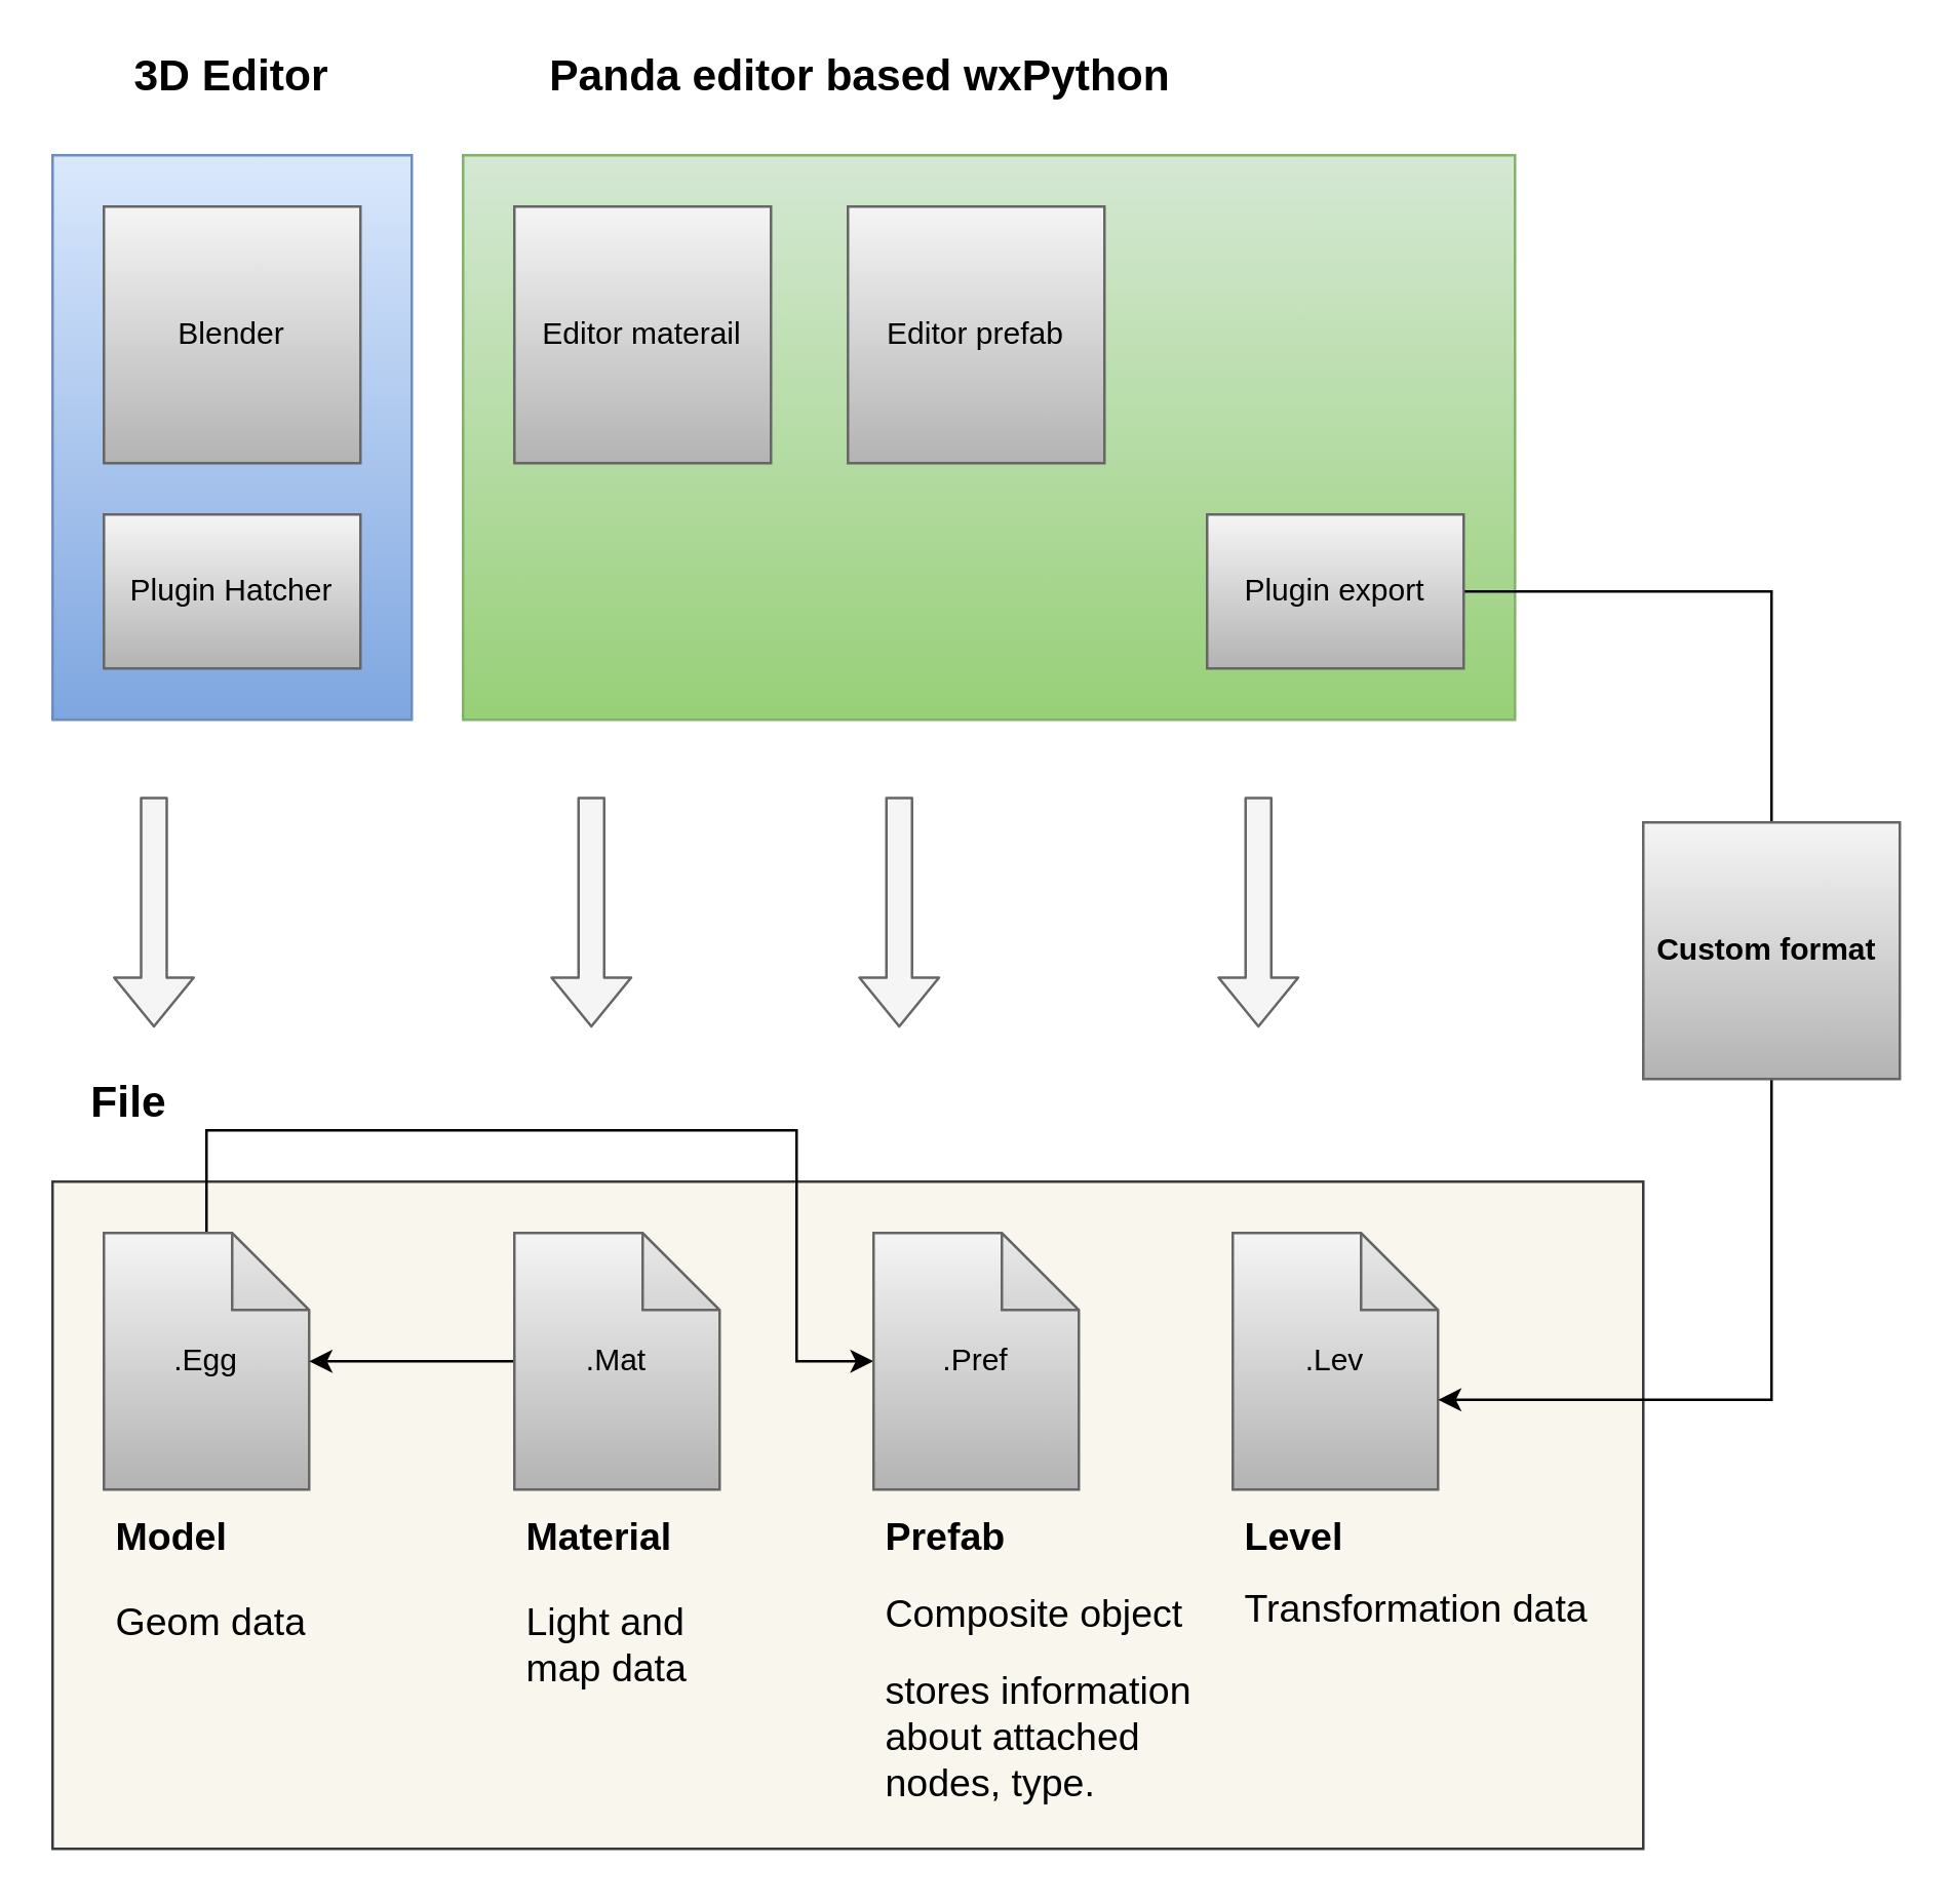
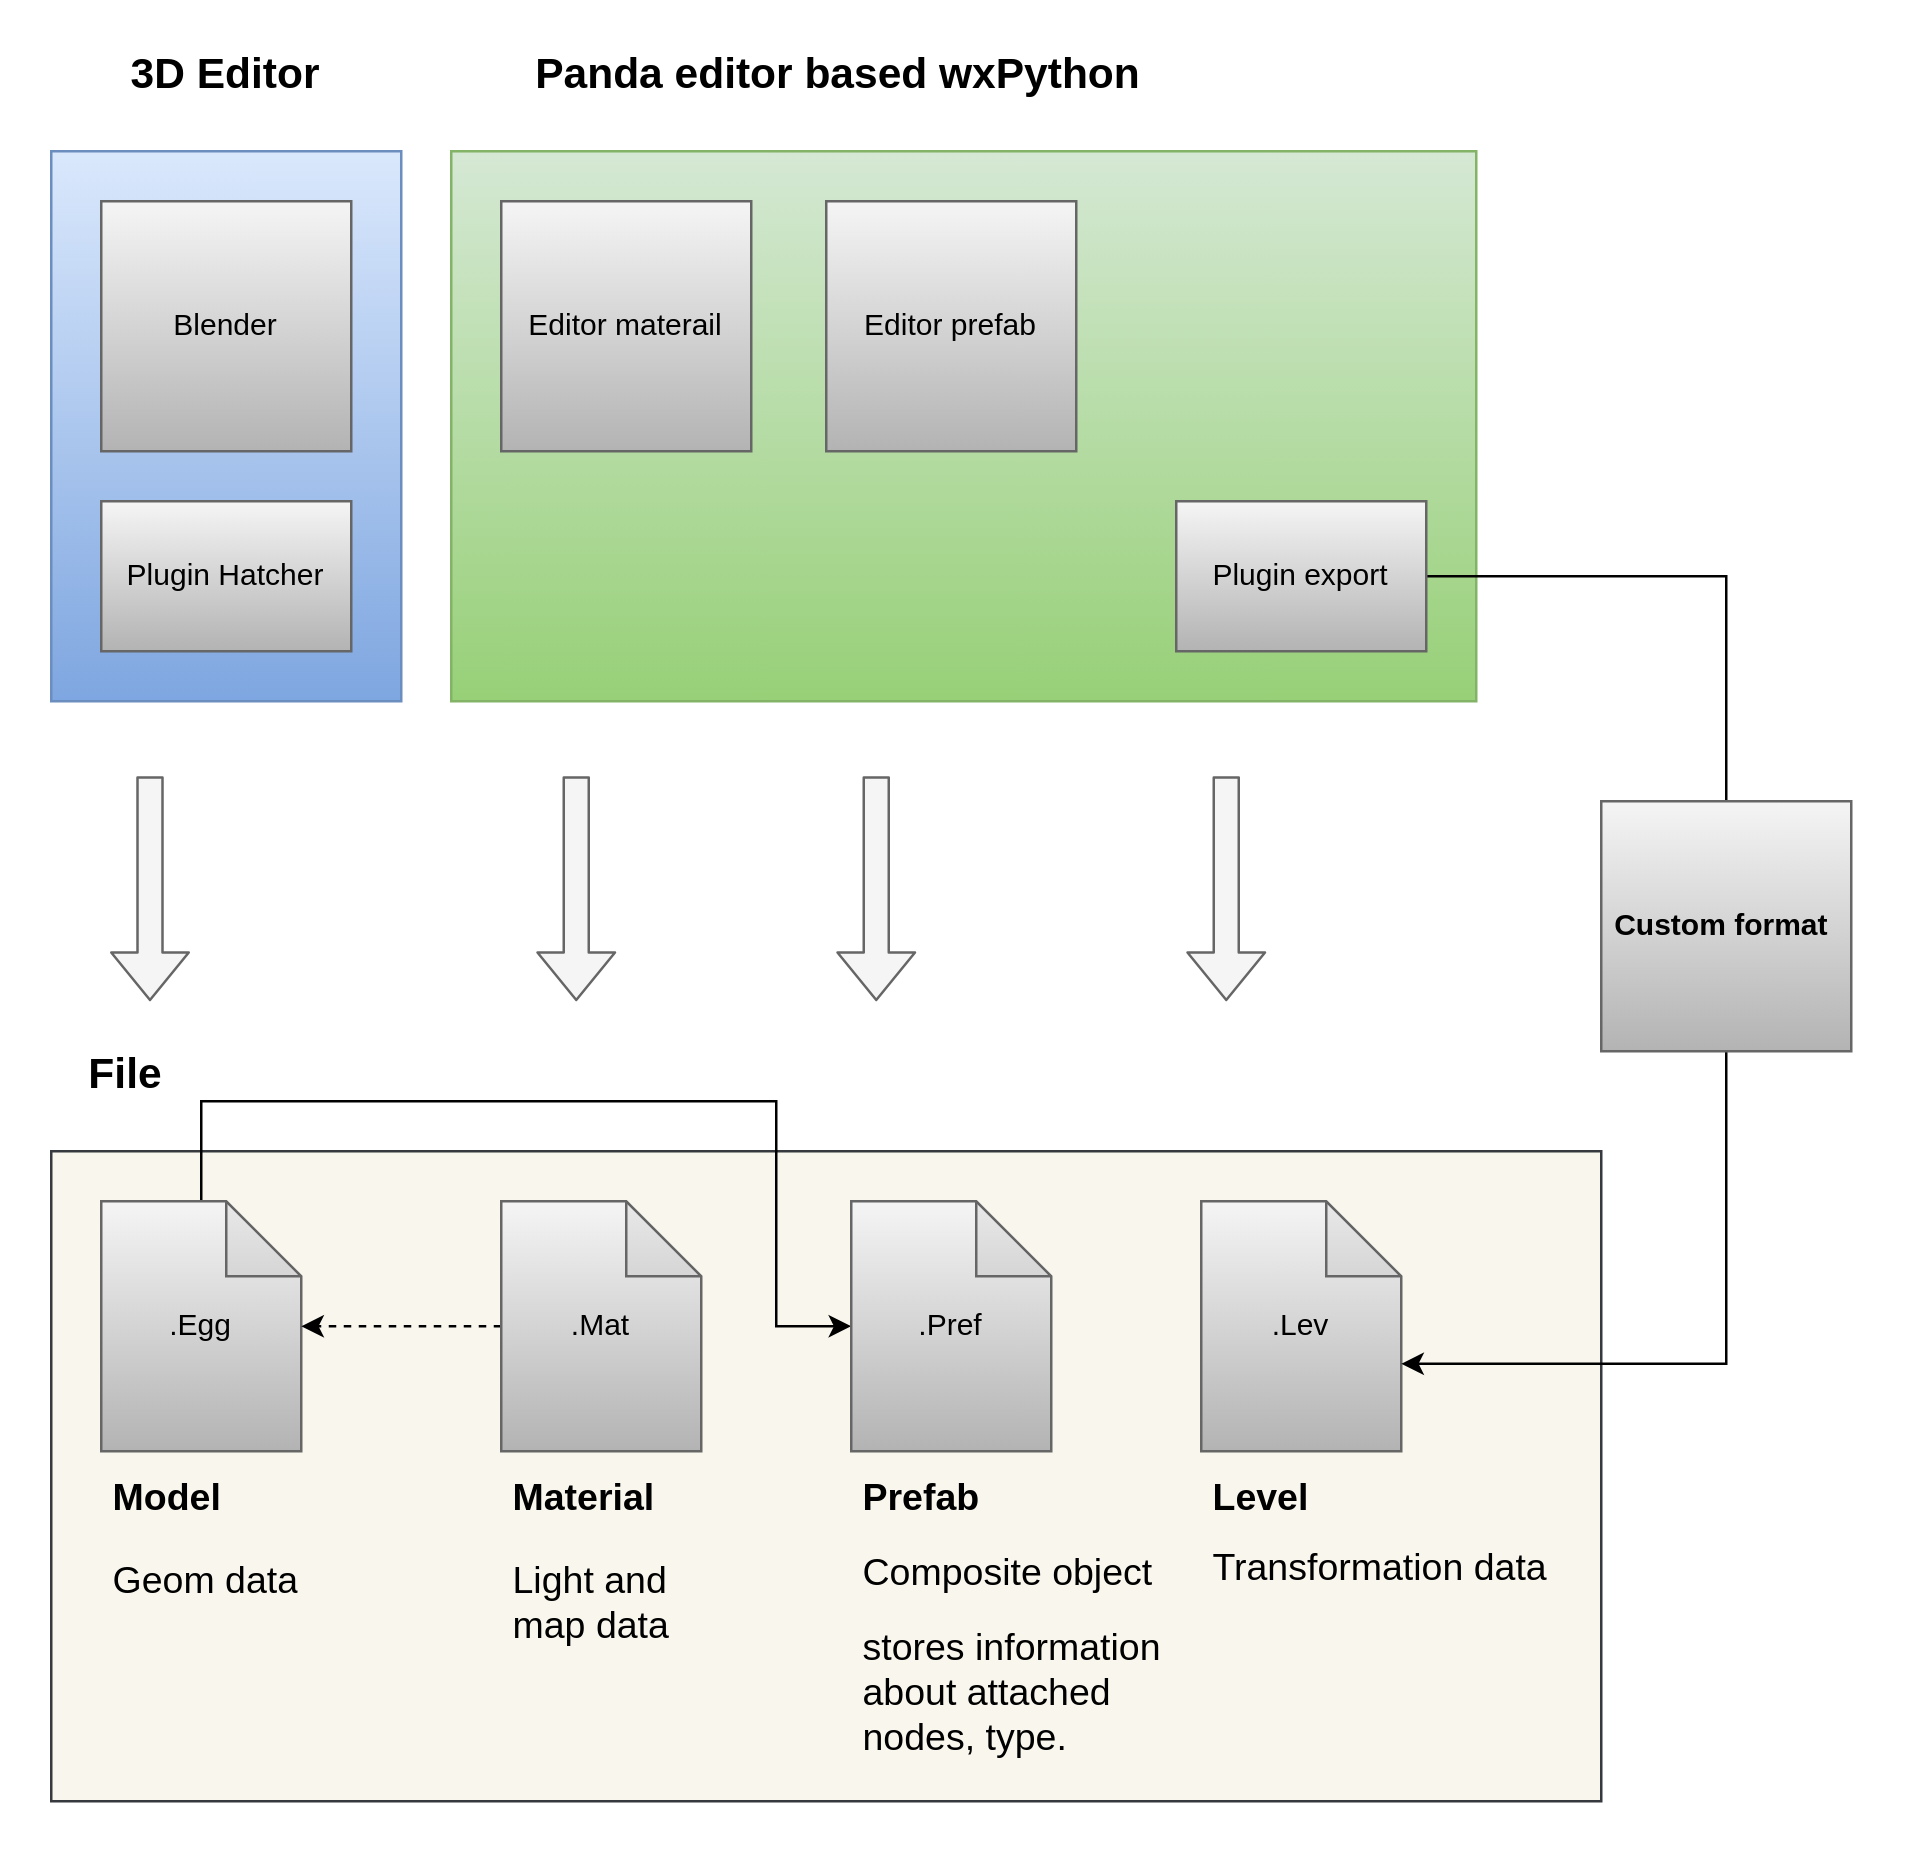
  <mxCell id="0" />
  <mxCell id="1" parent="0" />
  <mxCell id="2" value="" style="rounded=0;whiteSpace=wrap;html=1;fillColor=#f9f7ed;strokeColor=#36393d;" vertex="1" parent="1"><mxGeometry x="20" y="460" width="620" height="260" as="geometry" /></mxCell>
  <mxCell id="3" value="" style="rounded=0;whiteSpace=wrap;html=1;fillColor=#dae8fc;strokeColor=#6c8ebf;gradientColor=#7ea6e0;" vertex="1" parent="1"><mxGeometry x="20" y="60" width="140" height="220" as="geometry" /></mxCell>
  <mxCell id="4" value="" style="rounded=0;whiteSpace=wrap;html=1;fillColor=#d5e8d4;strokeColor=#82b366;gradientColor=#97d077;" vertex="1" parent="1"><mxGeometry x="180" y="60" width="410" height="220" as="geometry" /></mxCell>
  <mxCell id="5" value="&lt;font style=&quot;font-size: 12px&quot;&gt;Blender&lt;/font&gt;" style="whiteSpace=wrap;html=1;aspect=fixed;fillColor=#f5f5f5;strokeColor=#666666;gradientColor=#b3b3b3;" vertex="1" parent="1"><mxGeometry x="40" y="80" width="100" height="100" as="geometry" /></mxCell>
  <mxCell id="6" value="&lt;font style=&quot;font-size: 12px&quot;&gt;Editor materail&lt;/font&gt;" style="whiteSpace=wrap;html=1;aspect=fixed;fillColor=#f5f5f5;strokeColor=#666666;gradientColor=#b3b3b3;" vertex="1" parent="1"><mxGeometry x="200" y="80" width="100" height="100" as="geometry" /></mxCell>
  <mxCell id="7" style="edgeStyle=orthogonalEdgeStyle;rounded=0;orthogonalLoop=1;jettySize=auto;html=1;exitX=0.5;exitY=1;exitDx=0;exitDy=0;exitPerimeter=0;fontColor=#FFFF99;" edge="1" parent="1" source="8" target="27"><mxGeometry relative="1" as="geometry"><Array as="points"><mxPoint x="80" y="440" /><mxPoint x="310" y="440" /><mxPoint x="310" y="530" /></Array></mxGeometry></mxCell>
  <mxCell id="8" value=".Egg" style="shape=note;whiteSpace=wrap;html=1;backgroundOutline=1;darkOpacity=0.05;fillColor=#f5f5f5;strokeColor=#666666;gradientColor=#b3b3b3;" vertex="1" parent="1"><mxGeometry x="40" y="480" width="80" height="100" as="geometry" /></mxCell>
  <mxCell id="9" value="" style="shape=flexArrow;endArrow=classic;html=1;fillColor=#f5f5f5;strokeColor=#666666;" edge="1" parent="1"><mxGeometry width="50" height="50" relative="1" as="geometry"><mxPoint x="59.5" y="310" as="sourcePoint" /><mxPoint x="59.5" y="400" as="targetPoint" /></mxGeometry></mxCell>
- <mxCell id="10" style="edgeStyle=orthogonalEdgeStyle;rounded=0;orthogonalLoop=1;jettySize=auto;html=1;exitX=0;exitY=0.5;exitDx=0;exitDy=0;exitPerimeter=0;fontColor=#FFFF99;" edge="1" parent="1" source="11" target="8"><mxGeometry relative="1" as="geometry" /></mxCell>
+ <mxCell id="10" style="edgeStyle=orthogonalEdgeStyle;rounded=0;orthogonalLoop=1;jettySize=auto;html=1;exitX=0;exitY=0.5;exitDx=0;exitDy=0;exitPerimeter=0;fontColor=#FFFF99;dashed=1;" edge="1" parent="1" source="11" target="8"><mxGeometry relative="1" as="geometry" /></mxCell>
  <mxCell id="11" value=".Mat" style="shape=note;whiteSpace=wrap;html=1;backgroundOutline=1;darkOpacity=0.05;gradientColor=#b3b3b3;fillColor=#f5f5f5;strokeColor=#666666;" vertex="1" parent="1"><mxGeometry x="200" y="480" width="80" height="100" as="geometry" /></mxCell>
  <mxCell id="12" value="&lt;h1 style=&quot;font-size: 15px&quot;&gt;&lt;font style=&quot;font-size: 15px&quot;&gt;Model&lt;/font&gt;&lt;/h1&gt;&lt;p style=&quot;font-size: 15px&quot;&gt;Geom data&lt;/p&gt;&lt;p style=&quot;font-size: 15px&quot;&gt;&lt;br&gt;&lt;/p&gt;" style="text;html=1;strokeColor=none;fillColor=none;spacing=5;spacingTop=-20;whiteSpace=wrap;overflow=hidden;rounded=0;" vertex="1" parent="1"><mxGeometry x="40" y="590" width="90" height="70" as="geometry" /></mxCell>
  <mxCell id="13" value="" style="shape=flexArrow;endArrow=classic;html=1;fillColor=#f5f5f5;strokeColor=#666666;" edge="1" parent="1"><mxGeometry width="50" height="50" relative="1" as="geometry"><mxPoint x="230" y="310" as="sourcePoint" /><mxPoint x="230" y="400" as="targetPoint" /></mxGeometry></mxCell>
  <mxCell id="14" value="" style="shape=flexArrow;endArrow=classic;html=1;fillColor=#f5f5f5;strokeColor=#666666;" edge="1" parent="1"><mxGeometry width="50" height="50" relative="1" as="geometry"><mxPoint x="490" y="310" as="sourcePoint" /><mxPoint x="490" y="400" as="targetPoint" /></mxGeometry></mxCell>
  <mxCell id="15" value=".Lev" style="shape=note;whiteSpace=wrap;html=1;backgroundOutline=1;darkOpacity=0.05;gradientColor=#b3b3b3;fillColor=#f5f5f5;strokeColor=#666666;" vertex="1" parent="1"><mxGeometry x="480" y="480" width="80" height="100" as="geometry" /></mxCell>
  <mxCell id="16" value="&lt;h1 style=&quot;font-size: 15px&quot;&gt;&lt;font style=&quot;font-size: 15px&quot;&gt;Material&lt;/font&gt;&lt;/h1&gt;&lt;p style=&quot;font-size: 15px&quot;&gt;Light and map&amp;nbsp;&lt;span&gt;data&lt;/span&gt;&lt;/p&gt;&lt;p style=&quot;font-size: 15px&quot;&gt;&lt;br&gt;&lt;/p&gt;" style="text;html=1;strokeColor=none;fillColor=none;spacing=5;spacingTop=-20;whiteSpace=wrap;overflow=hidden;rounded=0;" vertex="1" parent="1"><mxGeometry x="200" y="590" width="90" height="70" as="geometry" /></mxCell>
  <mxCell id="17" value="&lt;h1 style=&quot;font-size: 15px&quot;&gt;Level&amp;nbsp;&lt;/h1&gt;&lt;span style=&quot;font-size: 15px&quot;&gt;Transformation&amp;nbsp;&lt;/span&gt;&lt;span style=&quot;font-size: 15px&quot;&gt;data&lt;/span&gt;&lt;span style=&quot;font-size: 15px&quot;&gt;&lt;br&gt;&lt;/span&gt;&lt;p style=&quot;font-size: 15px&quot;&gt;&lt;br&gt;&lt;/p&gt;" style="text;html=1;strokeColor=none;fillColor=none;spacing=5;spacingTop=-20;whiteSpace=wrap;overflow=hidden;rounded=0;" vertex="1" parent="1"><mxGeometry x="480" y="590" width="146.5" height="70" as="geometry" /></mxCell>
  <mxCell id="18" value="&lt;font style=&quot;font-size: 17px&quot;&gt;&lt;b&gt;3D Editor&lt;/b&gt;&lt;/font&gt;" style="text;html=1;strokeColor=none;fillColor=none;align=center;verticalAlign=middle;whiteSpace=wrap;rounded=0;" vertex="1" parent="1"><mxGeometry x="30" y="20" width="120" height="20" as="geometry" /></mxCell>
  <mxCell id="19" value="&lt;span style=&quot;font-size: 17px&quot;&gt;&lt;b&gt;Panda editor based wxPython&lt;/b&gt;&lt;/span&gt;" style="text;html=1;strokeColor=none;fillColor=none;align=center;verticalAlign=middle;whiteSpace=wrap;rounded=0;" vertex="1" parent="1"><mxGeometry x="180" y="20" width="310" height="20" as="geometry" /></mxCell>
  <mxCell id="20" value="&lt;font style=&quot;font-size: 17px&quot;&gt;&lt;b&gt;File&lt;/b&gt;&lt;/font&gt;" style="text;html=1;strokeColor=none;fillColor=none;align=center;verticalAlign=middle;whiteSpace=wrap;rounded=0;" vertex="1" parent="1"><mxGeometry x="30" y="420" width="40" height="20" as="geometry" /></mxCell>
  <mxCell id="21" value="Plugin Hatcher" style="rounded=0;whiteSpace=wrap;html=1;gradientColor=#b3b3b3;fillColor=#f5f5f5;strokeColor=#666666;" vertex="1" parent="1"><mxGeometry x="40" y="200" width="100" height="60" as="geometry" /></mxCell>
  <mxCell id="22" style="edgeStyle=orthogonalEdgeStyle;rounded=0;orthogonalLoop=1;jettySize=auto;html=1;exitX=1;exitY=0.5;exitDx=0;exitDy=0;entryX=0;entryY=0;entryDx=80;entryDy=65;entryPerimeter=0;fontColor=#FFFF99;" edge="1" parent="1" source="23" target="15"><mxGeometry relative="1" as="geometry"><Array as="points"><mxPoint x="690" y="230" /><mxPoint x="690" y="545" /></Array></mxGeometry></mxCell>
  <mxCell id="23" value="Plugin export" style="rounded=0;whiteSpace=wrap;html=1;gradientColor=#b3b3b3;fillColor=#f5f5f5;strokeColor=#666666;" vertex="1" parent="1"><mxGeometry x="470" y="200" width="100" height="60" as="geometry" /></mxCell>
  <mxCell id="24" value="&lt;font color=&quot;#000000&quot;&gt;&lt;b&gt;Custom format&amp;nbsp;&lt;/b&gt;&lt;/font&gt;" style="whiteSpace=wrap;html=1;aspect=fixed;gradientColor=#b3b3b3;fillColor=#f5f5f5;strokeColor=#666666;" vertex="1" parent="1"><mxGeometry x="640" y="320" width="100" height="100" as="geometry" /></mxCell>
  <mxCell id="25" value="&lt;font style=&quot;font-size: 12px&quot;&gt;Editor prefab&lt;/font&gt;" style="whiteSpace=wrap;html=1;aspect=fixed;fillColor=#f5f5f5;strokeColor=#666666;gradientColor=#b3b3b3;" vertex="1" parent="1"><mxGeometry x="330" y="80" width="100" height="100" as="geometry" /></mxCell>
  <mxCell id="26" value="" style="shape=flexArrow;endArrow=classic;html=1;fillColor=#f5f5f5;strokeColor=#666666;" edge="1" parent="1"><mxGeometry width="50" height="50" relative="1" as="geometry"><mxPoint x="350" y="310" as="sourcePoint" /><mxPoint x="350" y="400" as="targetPoint" /></mxGeometry></mxCell>
  <mxCell id="27" value=".Pref" style="shape=note;whiteSpace=wrap;html=1;backgroundOutline=1;darkOpacity=0.05;gradientColor=#b3b3b3;fillColor=#f5f5f5;strokeColor=#666666;" vertex="1" parent="1"><mxGeometry x="340" y="480" width="80" height="100" as="geometry" /></mxCell>
  <mxCell id="28" value="&lt;h1 style=&quot;font-size: 15px&quot;&gt;&lt;font style=&quot;font-size: 15px&quot;&gt;Prefab&lt;/font&gt;&lt;/h1&gt;&lt;p&gt;&lt;span style=&quot;font-size: 15px&quot;&gt;Composite object&lt;/span&gt;&lt;br&gt;&lt;/p&gt;&lt;p&gt;&lt;span style=&quot;font-size: 15px&quot;&gt;stores information about attached nodes, type.&lt;/span&gt;&lt;br&gt;&lt;/p&gt;&lt;p style=&quot;font-size: 15px&quot;&gt;&lt;br&gt;&lt;/p&gt;" style="text;html=1;strokeColor=none;fillColor=none;spacing=5;spacingTop=-20;whiteSpace=wrap;overflow=hidden;rounded=0;" vertex="1" parent="1"><mxGeometry x="340" y="590" width="130" height="120" as="geometry" /></mxCell>
